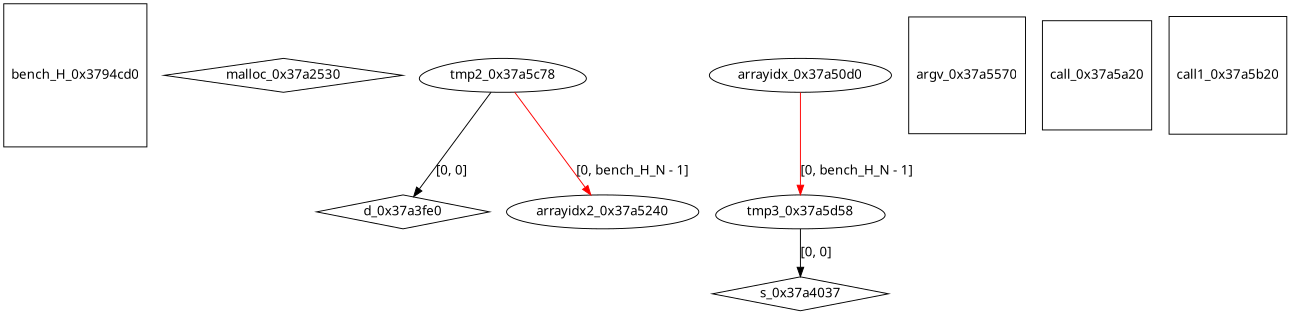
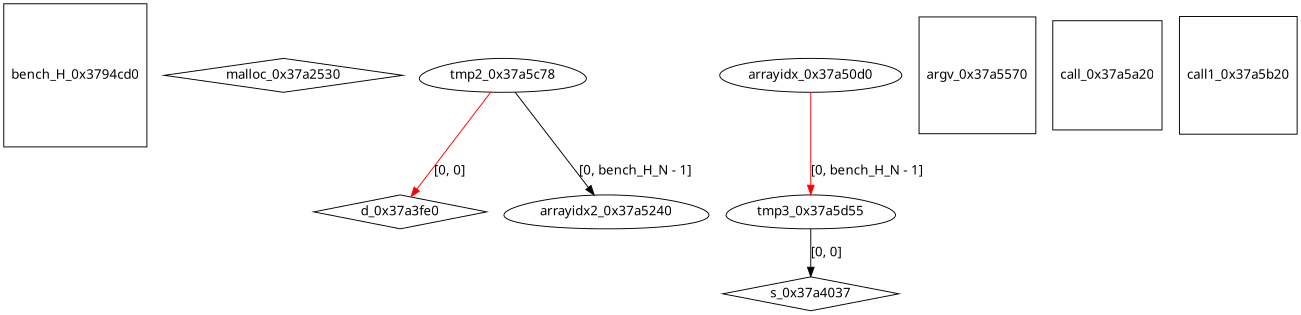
  digraph {
    fontname="Noto Sans"
    node [fontname="Noto Sans" shape=square]
    edge [fontname="Noto Sans"]
    bench_H_0x3794cd0
    malloc_0x37a2530 [shape=diamond]
    d_0x37a3fe0 [shape=diamond]
    tmp2_0x37a5c78 [shape=egg]
-   arrayidx2_0x37a5240 [shape=ellipse]
+   arrayidx2_0x37a5240 [shape=egg]
    n6 [label=s_0x37a4037 shape=diamond]
-   tmp3_0x37a5d58 [shape=egg]
+   tmp3_0x37a5d58 [shape=egg label=tmp3_0x37a5d55]
    arrayidx_0x37a50d0 [shape=ellipse]
    argv_0x37a5570
    call_0x37a5a20
    call1_0x37a5b20
-   tmp2_0x37a5c78 -> d_0x37a3fe0 [label="[0, 0]"]
-   tmp2_0x37a5c78 -> arrayidx2_0x37a5240 [color=red label="[0, bench_H_N - 1]"]
+   tmp2_0x37a5c78 -> d_0x37a3fe0 [label="[0, 0]" color=red]
+   tmp2_0x37a5c78 -> arrayidx2_0x37a5240 [color=black label="[0, bench_H_N - 1]"]
    tmp3_0x37a5d58 -> n6 [label="[0, 0]"]
    arrayidx_0x37a50d0 -> tmp3_0x37a5d58 [color=red label="[0, bench_H_N - 1]"]
  }
